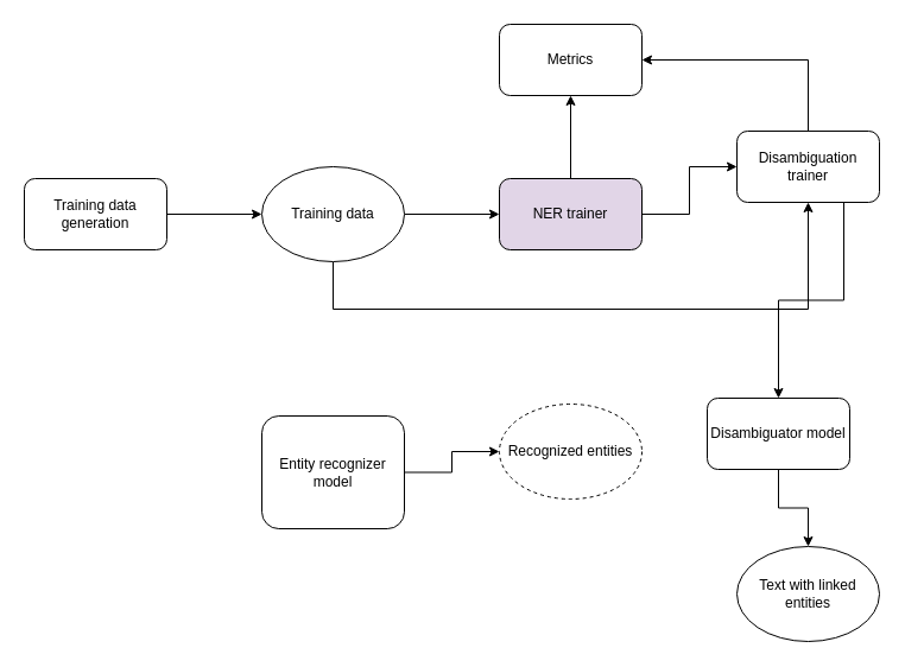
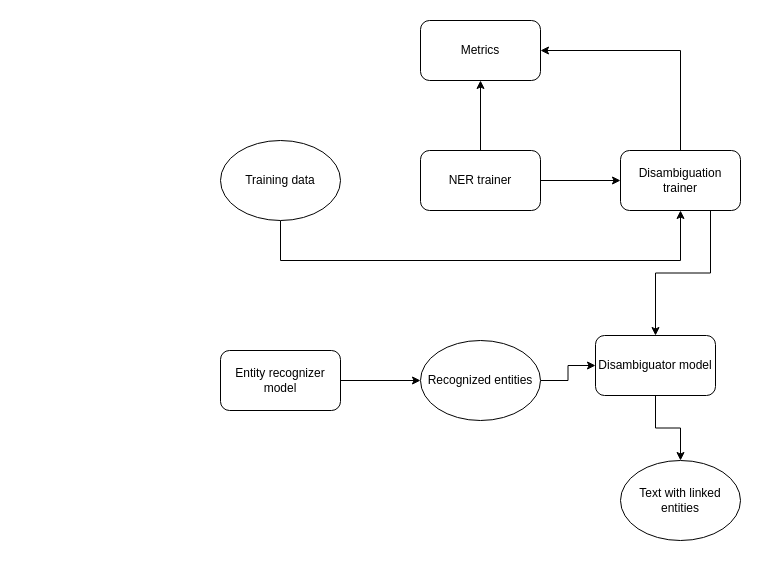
  <mxCell id="0" />
  <mxCell id="1" parent="0" />
- <mxCell id="2" style="edgeStyle=orthogonalEdgeStyle;rounded=0;orthogonalLoop=1;jettySize=auto;html=1;exitX=1;exitY=0.5;exitDx=0;exitDy=0;entryX=0;entryY=0.5;entryDx=0;entryDy=0;" edge="1" parent="1" source="3" target="6"><mxGeometry relative="1" as="geometry" /></mxCell>
- <mxCell id="3" value="Training data generation" style="rounded=1;whiteSpace=wrap;html=1;" vertex="1" parent="1"><mxGeometry x="20" y="150" width="120" height="60" as="geometry" /></mxCell>
- <mxCell id="4" style="edgeStyle=orthogonalEdgeStyle;rounded=0;orthogonalLoop=1;jettySize=auto;html=1;exitX=1;exitY=0.5;exitDx=0;exitDy=0;entryX=0;entryY=0.5;entryDx=0;entryDy=0;" edge="1" parent="1" source="6" target="9"><mxGeometry relative="1" as="geometry" /></mxCell>
  <mxCell id="5" style="edgeStyle=orthogonalEdgeStyle;rounded=0;orthogonalLoop=1;jettySize=auto;html=1;exitX=0.5;exitY=1;exitDx=0;exitDy=0;entryX=0.5;entryY=1;entryDx=0;entryDy=0;" edge="1" parent="1" source="6" target="12"><mxGeometry relative="1" as="geometry"><Array as="points"><mxPoint x="280" y="260" /><mxPoint x="680" y="260" /></Array></mxGeometry></mxCell>
  <mxCell id="6" value="Training data" style="ellipse;whiteSpace=wrap;html=1;" vertex="1" parent="1"><mxGeometry x="220" y="140" width="120" height="80" as="geometry" /></mxCell>
  <mxCell id="7" style="edgeStyle=orthogonalEdgeStyle;rounded=0;orthogonalLoop=1;jettySize=auto;html=1;exitX=1;exitY=0.5;exitDx=0;exitDy=0;" edge="1" parent="1" source="9" target="12"><mxGeometry relative="1" as="geometry" /></mxCell>
  <mxCell id="8" style="edgeStyle=orthogonalEdgeStyle;rounded=0;orthogonalLoop=1;jettySize=auto;html=1;exitX=0.5;exitY=0;exitDx=0;exitDy=0;entryX=0.5;entryY=1;entryDx=0;entryDy=0;" edge="1" parent="1" source="9" target="13"><mxGeometry relative="1" as="geometry" /></mxCell>
- <mxCell id="9" value="NER trainer" style="rounded=1;whiteSpace=wrap;html=1;fillColor=#e1d5e7;" vertex="1" parent="1"><mxGeometry x="420" y="150" width="120" height="60" as="geometry" /></mxCell>
+ <mxCell id="9" value="NER trainer" style="rounded=1;whiteSpace=wrap;html=1;" vertex="1" parent="1"><mxGeometry x="420" y="150" width="120" height="60" as="geometry" /></mxCell>
  <mxCell id="10" style="edgeStyle=orthogonalEdgeStyle;rounded=0;orthogonalLoop=1;jettySize=auto;html=1;exitX=0.5;exitY=0;exitDx=0;exitDy=0;entryX=1;entryY=0.5;entryDx=0;entryDy=0;" edge="1" parent="1" source="12" target="13"><mxGeometry relative="1" as="geometry" /></mxCell>
  <mxCell id="11" style="edgeStyle=orthogonalEdgeStyle;rounded=0;orthogonalLoop=1;jettySize=auto;html=1;exitX=0.75;exitY=1;exitDx=0;exitDy=0;entryX=0.5;entryY=0;entryDx=0;entryDy=0;" edge="1" parent="1" source="12" target="19"><mxGeometry relative="1" as="geometry" /></mxCell>
- <mxCell id="12" value="Disambiguation trainer" style="rounded=1;whiteSpace=wrap;html=1;" vertex="1" parent="1"><mxGeometry x="620" y="110" width="120" height="60" as="geometry" /></mxCell>
+ <mxCell id="12" value="Disambiguation trainer" style="rounded=1;whiteSpace=wrap;html=1;" vertex="1" parent="1"><mxGeometry x="620" y="150" width="120" height="60" as="geometry" /></mxCell>
  <mxCell id="13" value="Metrics" style="rounded=1;whiteSpace=wrap;html=1;" vertex="1" parent="1"><mxGeometry x="420" y="20" width="120" height="60" as="geometry" /></mxCell>
  <mxCell id="14" style="edgeStyle=orthogonalEdgeStyle;rounded=0;orthogonalLoop=1;jettySize=auto;html=1;exitX=1;exitY=0.5;exitDx=0;exitDy=0;" edge="1" parent="1" source="15" target="17"><mxGeometry relative="1" as="geometry" /></mxCell>
- <mxCell id="15" value="Entity recognizer model" style="rounded=1;whiteSpace=wrap;html=1;" vertex="1" parent="1"><mxGeometry x="220" y="350" width="120" height="95" as="geometry" /></mxCell>
- <mxCell id="17" value="Recognized entities" style="ellipse;whiteSpace=wrap;html=1;dashed=1;" vertex="1" parent="1"><mxGeometry x="420" y="340" width="120" height="80" as="geometry" /></mxCell>
+ <mxCell id="15" value="Entity recognizer model" style="rounded=1;whiteSpace=wrap;html=1;" vertex="1" parent="1"><mxGeometry x="220" y="350" width="120" height="60" as="geometry" /></mxCell>
+ <mxCell id="16" style="edgeStyle=orthogonalEdgeStyle;rounded=0;orthogonalLoop=1;jettySize=auto;html=1;exitX=1;exitY=0.5;exitDx=0;exitDy=0;entryX=0;entryY=0.5;entryDx=0;entryDy=0;" edge="1" parent="1" source="17" target="19"><mxGeometry relative="1" as="geometry" /></mxCell>
+ <mxCell id="17" value="Recognized entities" style="ellipse;whiteSpace=wrap;html=1;" vertex="1" parent="1"><mxGeometry x="420" y="340" width="120" height="80" as="geometry" /></mxCell>
  <mxCell id="18" style="edgeStyle=orthogonalEdgeStyle;rounded=0;orthogonalLoop=1;jettySize=auto;html=1;exitX=0.5;exitY=1;exitDx=0;exitDy=0;" edge="1" parent="1" source="19" target="20"><mxGeometry relative="1" as="geometry" /></mxCell>
  <mxCell id="19" value="Disambiguator model" style="rounded=1;whiteSpace=wrap;html=1;" vertex="1" parent="1"><mxGeometry x="595" y="335" width="120" height="60" as="geometry" /></mxCell>
  <mxCell id="20" value="Text with linked entities" style="ellipse;whiteSpace=wrap;html=1;" vertex="1" parent="1"><mxGeometry x="620" y="460" width="120" height="80" as="geometry" /></mxCell>
